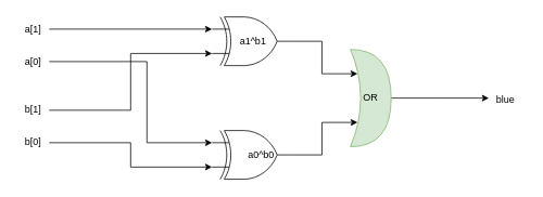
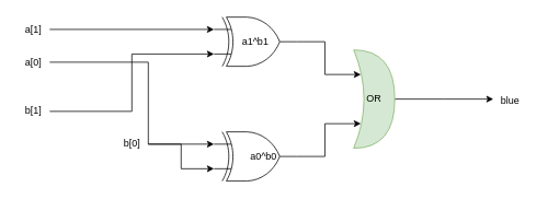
  <mxCell id="0" />
  <mxCell id="1" parent="0" />
  <mxCell id="2" value="" style="verticalLabelPosition=bottom;shadow=0;dashed=0;align=center;html=1;verticalAlign=top;shape=mxgraph.electrical.logic_gates.logic_gate;operation=xor;" vertex="1" parent="1"><mxGeometry x="260" y="20" width="100" height="60" as="geometry" /></mxCell>
  <mxCell id="3" value="" style="verticalLabelPosition=bottom;shadow=0;dashed=0;align=center;html=1;verticalAlign=top;shape=mxgraph.electrical.logic_gates.logic_gate;operation=xor;" vertex="1" parent="1"><mxGeometry x="260" y="160" width="100" height="60" as="geometry" /></mxCell>
  <mxCell id="4" value="a[1]" style="text;html=1;align=center;verticalAlign=middle;resizable=0;points=[];autosize=1;strokeColor=none;fillColor=none;" vertex="1" parent="1"><mxGeometry x="20" y="20" width="40" height="30" as="geometry" /></mxCell>
  <mxCell id="5" value="a[0]" style="text;html=1;align=center;verticalAlign=middle;resizable=0;points=[];autosize=1;strokeColor=none;fillColor=none;" vertex="1" parent="1"><mxGeometry x="20" y="60" width="40" height="30" as="geometry" /></mxCell>
  <mxCell id="6" value="b[1]" style="text;html=1;align=center;verticalAlign=middle;resizable=0;points=[];autosize=1;strokeColor=none;fillColor=none;" vertex="1" parent="1"><mxGeometry x="20" y="120" width="40" height="30" as="geometry" /></mxCell>
- <mxCell id="7" value="b[0]" style="text;html=1;align=center;verticalAlign=middle;resizable=0;points=[];autosize=1;strokeColor=none;fillColor=none;" vertex="1" parent="1"><mxGeometry x="20" y="160" width="40" height="30" as="geometry" /></mxCell>
+ <mxCell id="7" value="b[0]" style="text;html=1;align=center;verticalAlign=middle;resizable=0;points=[];autosize=1;strokeColor=none;fillColor=none;" vertex="1" parent="1"><mxGeometry x="140" y="160" width="40" height="30" as="geometry" /></mxCell>
  <mxCell id="8" style="edgeStyle=orthogonalEdgeStyle;rounded=0;orthogonalLoop=1;jettySize=auto;html=1;entryX=0;entryY=0.25;entryDx=0;entryDy=0;entryPerimeter=0;" edge="1" parent="1" source="4" target="2"><mxGeometry relative="1" as="geometry" /></mxCell>
  <mxCell id="9" style="edgeStyle=orthogonalEdgeStyle;rounded=0;orthogonalLoop=1;jettySize=auto;html=1;entryX=0;entryY=0.75;entryDx=0;entryDy=0;entryPerimeter=0;" edge="1" parent="1" source="6" target="2"><mxGeometry relative="1" as="geometry" /></mxCell>
  <mxCell id="10" style="edgeStyle=orthogonalEdgeStyle;rounded=0;orthogonalLoop=1;jettySize=auto;html=1;entryX=0;entryY=0.25;entryDx=0;entryDy=0;entryPerimeter=0;" edge="1" parent="1" source="5" target="3"><mxGeometry relative="1" as="geometry"><Array as="points"><mxPoint x="180" y="75" /><mxPoint x="180" y="175" /></Array></mxGeometry></mxCell>
  <mxCell id="11" style="edgeStyle=orthogonalEdgeStyle;rounded=0;orthogonalLoop=1;jettySize=auto;html=1;entryX=0;entryY=0.75;entryDx=0;entryDy=0;entryPerimeter=0;" edge="1" parent="1" source="7" target="3"><mxGeometry relative="1" as="geometry" /></mxCell>
  <mxCell id="12" style="edgeStyle=orthogonalEdgeStyle;rounded=0;orthogonalLoop=1;jettySize=auto;html=1;exitX=1;exitY=0.5;exitDx=0;exitDy=0;exitPerimeter=0;" edge="1" parent="1" source="13"><mxGeometry relative="1" as="geometry"><mxPoint x="600" y="120" as="targetPoint" /></mxGeometry></mxCell>
  <mxCell id="13" value="OR" style="shape=xor;whiteSpace=wrap;html=1;fillColor=#d5e8d4;strokeColor=#82b366;direction=east;" vertex="1" parent="1"><mxGeometry x="430" y="60" width="50" height="120" as="geometry" /></mxCell>
  <mxCell id="14" style="edgeStyle=orthogonalEdgeStyle;rounded=0;orthogonalLoop=1;jettySize=auto;html=1;exitX=1;exitY=0.5;exitDx=0;exitDy=0;exitPerimeter=0;entryX=0.175;entryY=0.25;entryDx=0;entryDy=0;entryPerimeter=0;" edge="1" parent="1" source="2" target="13"><mxGeometry relative="1" as="geometry" /></mxCell>
  <mxCell id="15" style="edgeStyle=orthogonalEdgeStyle;rounded=0;orthogonalLoop=1;jettySize=auto;html=1;exitX=1;exitY=0.5;exitDx=0;exitDy=0;exitPerimeter=0;entryX=0.175;entryY=0.75;entryDx=0;entryDy=0;entryPerimeter=0;" edge="1" parent="1" source="3" target="13"><mxGeometry relative="1" as="geometry" /></mxCell>
  <mxCell id="16" value="blue" style="text;html=1;align=center;verticalAlign=middle;resizable=0;points=[];autosize=1;strokeColor=none;fillColor=none;" vertex="1" parent="1"><mxGeometry x="595" y="108" width="50" height="30" as="geometry" /></mxCell>
  <mxCell id="17" value="a1^b1" style="text;html=1;align=center;verticalAlign=middle;resizable=0;points=[];autosize=1;strokeColor=none;fillColor=none;" vertex="1" parent="1"><mxGeometry x="280" y="35" width="60" height="30" as="geometry" /></mxCell>
  <mxCell id="18" value="a0^b0" style="text;html=1;align=center;verticalAlign=middle;resizable=0;points=[];autosize=1;strokeColor=none;fillColor=none;" vertex="1" parent="1"><mxGeometry x="290" y="175" width="60" height="30" as="geometry" /></mxCell>
